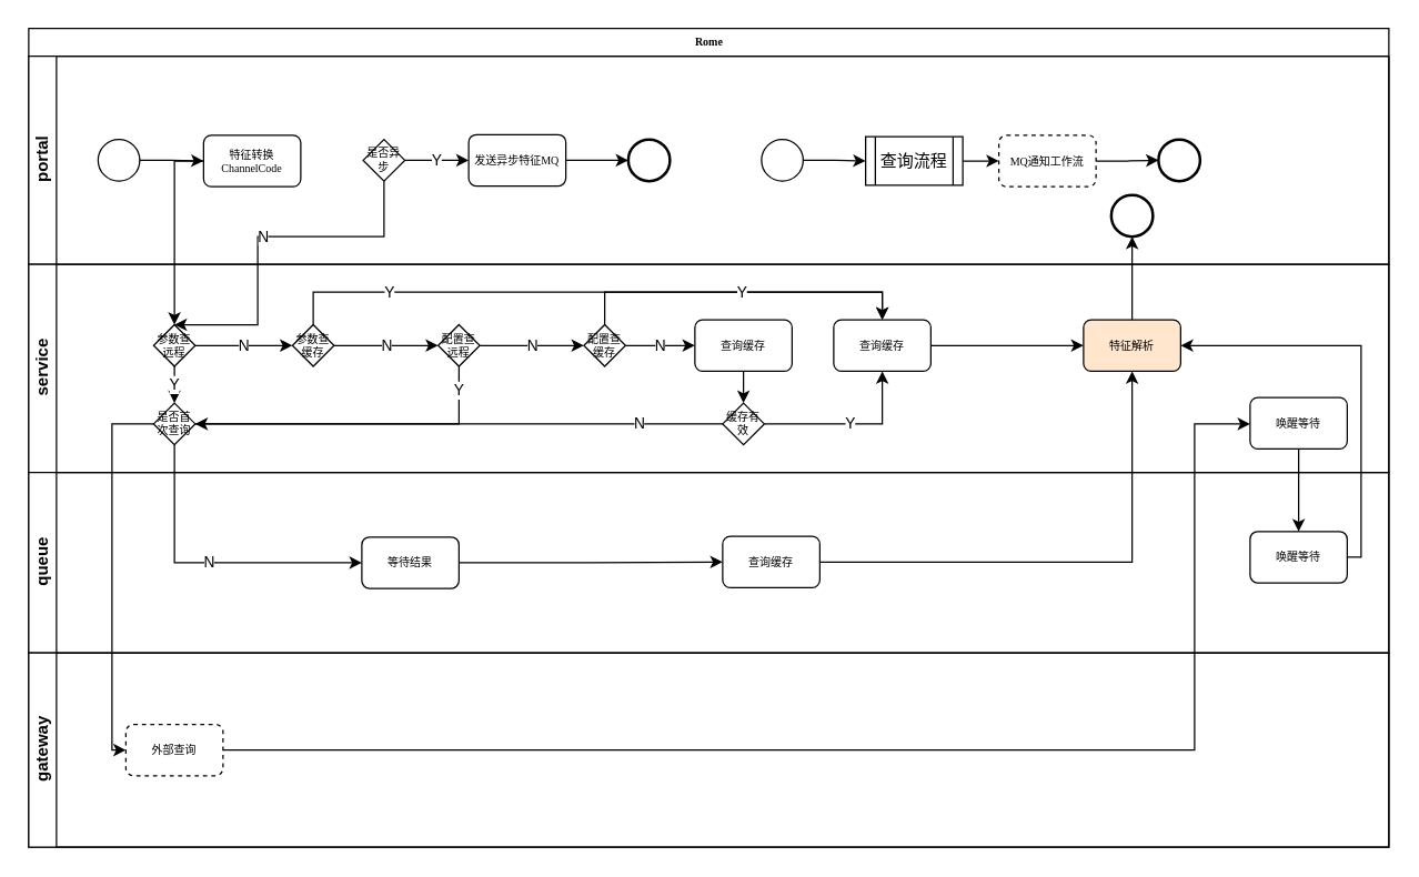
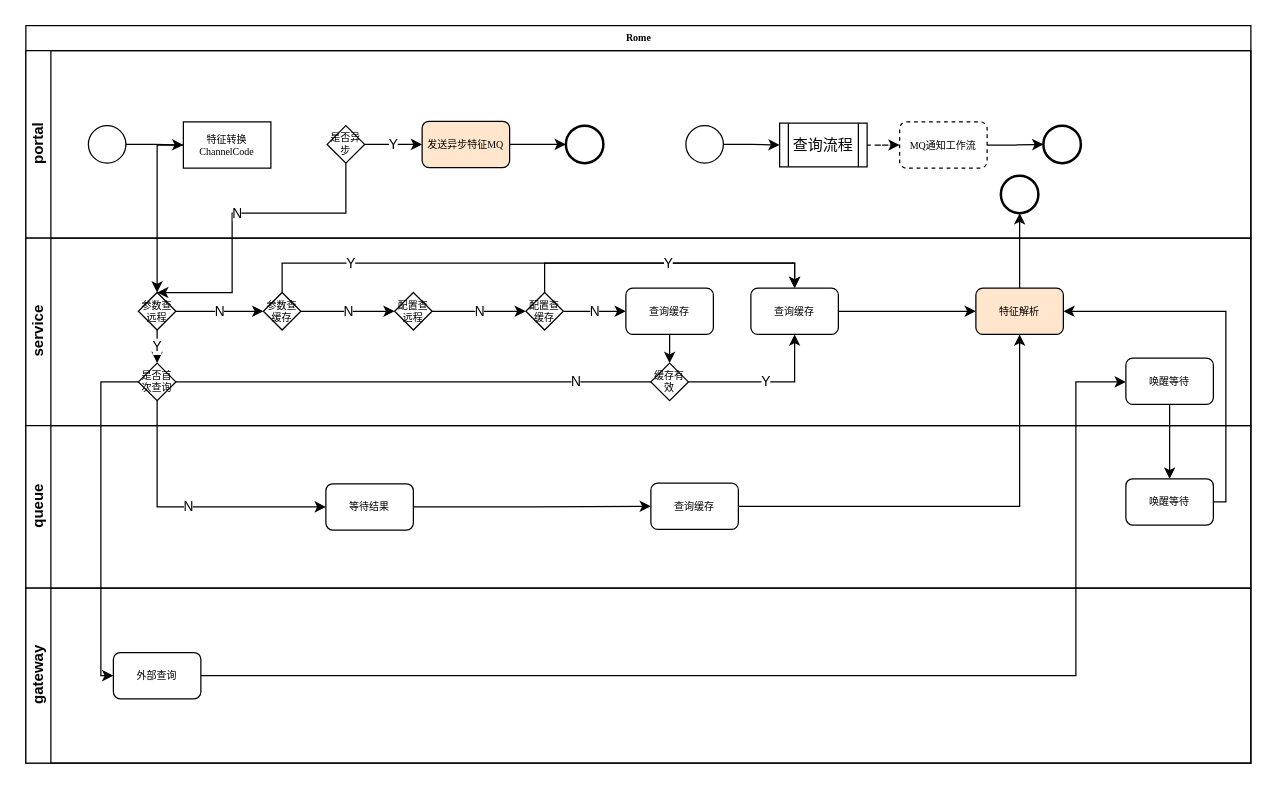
  <mxCell id="0" />
  <mxCell id="1" parent="0" />
  <mxCell id="2" value="Rome" style="swimlane;html=1;childLayout=stackLayout;horizontal=1;startSize=20;horizontalStack=0;rounded=0;shadow=0;labelBackgroundColor=none;strokeWidth=1;fontFamily=Verdana;fontSize=8;align=center;" parent="1" vertex="1"><mxGeometry x="20" y="20" width="980" height="590" as="geometry" /></mxCell>
  <mxCell id="3" style="edgeStyle=orthogonalEdgeStyle;rounded=0;orthogonalLoop=1;jettySize=auto;html=1;entryX=0.5;entryY=1;entryDx=0;entryDy=0;" edge="1" parent="2" source="43" target="14"><mxGeometry relative="1" as="geometry"><Array as="points"><mxPoint x="795" y="180" /><mxPoint x="795" y="180" /></Array></mxGeometry></mxCell>
  <mxCell id="4" value="portal" style="swimlane;html=1;startSize=20;horizontal=0;" vertex="1" parent="2"><mxGeometry y="20" width="980" height="150" as="geometry"><mxRectangle y="340" width="1220" height="30" as="alternateBounds" /></mxGeometry></mxCell>
  <mxCell id="5" value="" style="ellipse;whiteSpace=wrap;html=1;rounded=0;shadow=0;labelBackgroundColor=none;strokeWidth=1;fontFamily=Verdana;fontSize=8;align=center;" parent="4" vertex="1"><mxGeometry x="50" y="60" width="30" height="30" as="geometry" /></mxCell>
  <mxCell id="6" value="是否异步" style="strokeWidth=1;html=1;shape=mxgraph.flowchart.decision;whiteSpace=wrap;rounded=1;shadow=0;labelBackgroundColor=none;fontFamily=Verdana;fontSize=8;align=center;" parent="4" vertex="1"><mxGeometry x="241" y="60" width="30" height="30" as="geometry" /></mxCell>
- <mxCell id="7" value="发送异步特征MQ" style="rounded=1;whiteSpace=wrap;html=1;shadow=0;labelBackgroundColor=none;strokeWidth=1;fontFamily=Verdana;fontSize=8;align=center;" parent="4" vertex="1"><mxGeometry x="317" y="56.5" width="70" height="37" as="geometry" /></mxCell>
+ <mxCell id="7" value="发送异步特征MQ" style="rounded=1;whiteSpace=wrap;html=1;shadow=0;labelBackgroundColor=none;strokeWidth=1;fontFamily=Verdana;fontSize=8;align=center;fillColor=#ffe6cc;" parent="4" vertex="1"><mxGeometry x="317" y="56.5" width="70" height="37" as="geometry" /></mxCell>
  <mxCell id="8" value="Y" style="edgeStyle=orthogonalEdgeStyle;rounded=0;orthogonalLoop=1;jettySize=auto;html=1;" parent="4" source="6" target="7" edge="1"><mxGeometry relative="1" as="geometry" /></mxCell>
  <mxCell id="9" value="" style="ellipse;whiteSpace=wrap;html=1;rounded=0;shadow=0;labelBackgroundColor=none;strokeWidth=2;fontFamily=Verdana;fontSize=8;align=center;" parent="4" vertex="1"><mxGeometry x="432" y="60" width="30" height="30" as="geometry" /></mxCell>
  <mxCell id="10" style="edgeStyle=orthogonalEdgeStyle;rounded=0;orthogonalLoop=1;jettySize=auto;html=1;" parent="4" source="7" target="9" edge="1"><mxGeometry relative="1" as="geometry" /></mxCell>
  <mxCell id="11" style="edgeStyle=orthogonalEdgeStyle;rounded=0;orthogonalLoop=1;jettySize=auto;html=1;" edge="1" parent="4" source="12" target="25"><mxGeometry relative="1" as="geometry" /></mxCell>
- <mxCell id="12" value="特征转换ChannelCode" style="rounded=1;whiteSpace=wrap;html=1;shadow=0;labelBackgroundColor=none;strokeWidth=1;fontFamily=Verdana;fontSize=8;align=center;" vertex="1" parent="4"><mxGeometry x="126" y="57" width="70" height="37" as="geometry" /></mxCell>
+ <mxCell id="12" value="特征转换ChannelCode" style="whiteSpace=wrap;html=1;shadow=0;labelBackgroundColor=none;strokeWidth=1;fontFamily=Verdana;fontSize=8;align=center;rounded=0;" vertex="1" parent="4"><mxGeometry x="126" y="57" width="70" height="37" as="geometry" /></mxCell>
  <mxCell id="13" style="edgeStyle=orthogonalEdgeStyle;rounded=0;orthogonalLoop=1;jettySize=auto;html=1;" edge="1" parent="4" source="5" target="12"><mxGeometry relative="1" as="geometry" /></mxCell>
  <mxCell id="14" value="" style="ellipse;whiteSpace=wrap;html=1;rounded=0;shadow=0;labelBackgroundColor=none;strokeWidth=2;fontFamily=Verdana;fontSize=8;align=center;" vertex="1" parent="4"><mxGeometry x="780" y="100" width="30" height="30" as="geometry" /></mxCell>
  <mxCell id="15" style="edgeStyle=orthogonalEdgeStyle;rounded=0;orthogonalLoop=1;jettySize=auto;html=1;" edge="1" parent="4" source="16" target="18"><mxGeometry relative="1" as="geometry" /></mxCell>
  <mxCell id="16" value="" style="ellipse;whiteSpace=wrap;html=1;rounded=0;shadow=0;labelBackgroundColor=none;strokeWidth=1;fontFamily=Verdana;fontSize=8;align=center;" vertex="1" parent="4"><mxGeometry x="528" y="60" width="30" height="30" as="geometry" /></mxCell>
- <mxCell id="17" style="edgeStyle=orthogonalEdgeStyle;rounded=0;orthogonalLoop=1;jettySize=auto;html=1;entryX=0;entryY=0.5;entryDx=0;entryDy=0;" edge="1" parent="4" source="18" target="20"><mxGeometry relative="1" as="geometry" /></mxCell>
+ <mxCell id="17" style="edgeStyle=orthogonalEdgeStyle;rounded=0;orthogonalLoop=1;jettySize=auto;html=1;entryX=0;entryY=0.5;entryDx=0;entryDy=0;dashed=1;" edge="1" parent="4" source="18" target="20"><mxGeometry relative="1" as="geometry" /></mxCell>
  <mxCell id="18" value="查询流程" style="shape=process;whiteSpace=wrap;html=1;backgroundOutline=1;" vertex="1" parent="4"><mxGeometry x="603" y="58" width="70" height="35" as="geometry" /></mxCell>
  <mxCell id="19" style="edgeStyle=orthogonalEdgeStyle;rounded=0;orthogonalLoop=1;jettySize=auto;html=1;" edge="1" parent="4" source="20" target="21"><mxGeometry relative="1" as="geometry" /></mxCell>
  <mxCell id="20" value="MQ通知工作流" style="rounded=1;whiteSpace=wrap;html=1;shadow=0;labelBackgroundColor=none;strokeWidth=1;fontFamily=Verdana;fontSize=8;align=center;dashed=1;" vertex="1" parent="4"><mxGeometry x="699" y="57" width="70" height="37" as="geometry" /></mxCell>
  <mxCell id="21" value="" style="ellipse;whiteSpace=wrap;html=1;rounded=0;shadow=0;labelBackgroundColor=none;strokeWidth=2;fontFamily=Verdana;fontSize=8;align=center;" vertex="1" parent="4"><mxGeometry x="814" y="60" width="30" height="30" as="geometry" /></mxCell>
  <mxCell id="22" value="service" style="swimlane;html=1;startSize=20;horizontal=0;" parent="2" vertex="1"><mxGeometry y="170" width="980" height="150" as="geometry" /></mxCell>
  <mxCell id="23" value="N" style="edgeStyle=orthogonalEdgeStyle;rounded=0;orthogonalLoop=1;jettySize=auto;html=1;" edge="1" parent="22" source="25" target="28"><mxGeometry relative="1" as="geometry" /></mxCell>
  <mxCell id="24" value="Y" style="edgeStyle=orthogonalEdgeStyle;rounded=0;orthogonalLoop=1;jettySize=auto;html=1;" edge="1" parent="22" source="25" target="40"><mxGeometry relative="1" as="geometry" /></mxCell>
  <mxCell id="25" value="参数查远程" style="strokeWidth=1;html=1;shape=mxgraph.flowchart.decision;whiteSpace=wrap;rounded=1;shadow=0;labelBackgroundColor=none;fontFamily=Verdana;fontSize=8;align=center;" vertex="1" parent="22"><mxGeometry x="90" y="43.5" width="30" height="30" as="geometry" /></mxCell>
  <mxCell id="26" value="N" style="edgeStyle=orthogonalEdgeStyle;rounded=0;orthogonalLoop=1;jettySize=auto;html=1;" edge="1" parent="22" source="28" target="31"><mxGeometry relative="1" as="geometry" /></mxCell>
  <mxCell id="27" value="Y" style="edgeStyle=orthogonalEdgeStyle;rounded=0;orthogonalLoop=1;jettySize=auto;html=1;entryX=0.5;entryY=0;entryDx=0;entryDy=0;" edge="1" parent="22" source="28" target="42"><mxGeometry x="-0.654" relative="1" as="geometry"><mxPoint x="660" y="20" as="targetPoint" /><Array as="points"><mxPoint x="205" y="20" /><mxPoint x="615" y="20" /></Array><mxPoint as="offset" /></mxGeometry></mxCell>
  <mxCell id="28" value="参数查缓存" style="strokeWidth=1;html=1;shape=mxgraph.flowchart.decision;whiteSpace=wrap;rounded=1;shadow=0;labelBackgroundColor=none;fontFamily=Verdana;fontSize=8;align=center;" vertex="1" parent="22"><mxGeometry x="190" y="43.5" width="30" height="30" as="geometry" /></mxCell>
  <mxCell id="29" value="N" style="edgeStyle=orthogonalEdgeStyle;rounded=0;orthogonalLoop=1;jettySize=auto;html=1;entryX=0;entryY=0.5;entryDx=0;entryDy=0;entryPerimeter=0;" edge="1" parent="22" source="31" target="34"><mxGeometry relative="1" as="geometry" /></mxCell>
- <mxCell id="30" value="Y" style="edgeStyle=orthogonalEdgeStyle;rounded=0;orthogonalLoop=1;jettySize=auto;html=1;entryX=1;entryY=0.5;entryDx=0;entryDy=0;entryPerimeter=0;" edge="1" parent="22" source="31" target="40"><mxGeometry x="-0.858" relative="1" as="geometry"><Array as="points"><mxPoint x="310" y="115" /></Array><mxPoint y="1" as="offset" /></mxGeometry></mxCell>
  <mxCell id="31" value="配置查远程" style="strokeWidth=1;html=1;shape=mxgraph.flowchart.decision;whiteSpace=wrap;rounded=1;shadow=0;labelBackgroundColor=none;fontFamily=Verdana;fontSize=8;align=center;" vertex="1" parent="22"><mxGeometry x="295" y="43.5" width="30" height="30" as="geometry" /></mxCell>
  <mxCell id="32" value="N" style="edgeStyle=orthogonalEdgeStyle;rounded=0;orthogonalLoop=1;jettySize=auto;html=1;entryX=0;entryY=0.5;entryDx=0;entryDy=0;" edge="1" parent="22" source="34" target="36"><mxGeometry relative="1" as="geometry" /></mxCell>
  <mxCell id="33" value="Y" style="edgeStyle=orthogonalEdgeStyle;rounded=0;orthogonalLoop=1;jettySize=auto;html=1;entryX=0.5;entryY=0;entryDx=0;entryDy=0;" edge="1" parent="22" source="34" target="42"><mxGeometry relative="1" as="geometry"><Array as="points"><mxPoint x="415" y="20" /><mxPoint x="615" y="20" /></Array></mxGeometry></mxCell>
  <mxCell id="34" value="配置查缓存" style="strokeWidth=1;html=1;shape=mxgraph.flowchart.decision;whiteSpace=wrap;rounded=1;shadow=0;labelBackgroundColor=none;fontFamily=Verdana;fontSize=8;align=center;" vertex="1" parent="22"><mxGeometry x="400" y="43.5" width="30" height="30" as="geometry" /></mxCell>
  <mxCell id="35" style="edgeStyle=orthogonalEdgeStyle;rounded=0;orthogonalLoop=1;jettySize=auto;html=1;entryX=0.5;entryY=0;entryDx=0;entryDy=0;entryPerimeter=0;" edge="1" parent="22" source="36" target="39"><mxGeometry relative="1" as="geometry" /></mxCell>
  <mxCell id="36" value="查询缓存" style="rounded=1;whiteSpace=wrap;html=1;shadow=0;labelBackgroundColor=none;strokeWidth=1;fontFamily=Verdana;fontSize=8;align=center;" vertex="1" parent="22"><mxGeometry x="480" y="40" width="70" height="37" as="geometry" /></mxCell>
  <mxCell id="37" value="N" style="edgeStyle=orthogonalEdgeStyle;rounded=0;orthogonalLoop=1;jettySize=auto;html=1;entryX=1;entryY=0.5;entryDx=0;entryDy=0;entryPerimeter=0;endArrow=none;" edge="1" parent="22" source="39" target="40"><mxGeometry x="-0.684" relative="1" as="geometry"><mxPoint as="offset" /></mxGeometry></mxCell>
  <mxCell id="38" value="Y" style="edgeStyle=orthogonalEdgeStyle;rounded=0;orthogonalLoop=1;jettySize=auto;html=1;entryX=0.5;entryY=1;entryDx=0;entryDy=0;" edge="1" parent="22" source="39" target="42"><mxGeometry relative="1" as="geometry" /></mxCell>
  <mxCell id="39" value="缓存有效" style="strokeWidth=1;html=1;shape=mxgraph.flowchart.decision;whiteSpace=wrap;rounded=1;shadow=0;labelBackgroundColor=none;fontFamily=Verdana;fontSize=8;align=center;" vertex="1" parent="22"><mxGeometry x="500" y="100" width="30" height="30" as="geometry" /></mxCell>
  <mxCell id="40" value="是否首次查询" style="strokeWidth=1;html=1;shape=mxgraph.flowchart.decision;whiteSpace=wrap;rounded=1;shadow=0;labelBackgroundColor=none;fontFamily=Verdana;fontSize=8;align=center;" vertex="1" parent="22"><mxGeometry x="90" y="100" width="30" height="30" as="geometry" /></mxCell>
  <mxCell id="41" style="edgeStyle=orthogonalEdgeStyle;rounded=0;orthogonalLoop=1;jettySize=auto;html=1;" edge="1" parent="22" source="42" target="43"><mxGeometry relative="1" as="geometry" /></mxCell>
  <mxCell id="42" value="查询缓存" style="rounded=1;whiteSpace=wrap;html=1;shadow=0;labelBackgroundColor=none;strokeWidth=1;fontFamily=Verdana;fontSize=8;align=center;" vertex="1" parent="22"><mxGeometry x="580" y="40" width="70" height="37" as="geometry" /></mxCell>
  <mxCell id="43" value="特征解析" style="rounded=1;whiteSpace=wrap;html=1;shadow=0;labelBackgroundColor=none;strokeWidth=1;fontFamily=Verdana;fontSize=8;align=center;fillColor=#ffe6cc;" vertex="1" parent="22"><mxGeometry x="760" y="40" width="70" height="37" as="geometry" /></mxCell>
  <mxCell id="44" value="唤醒等待" style="rounded=1;whiteSpace=wrap;html=1;shadow=0;labelBackgroundColor=none;strokeWidth=1;fontFamily=Verdana;fontSize=8;align=center;" vertex="1" parent="22"><mxGeometry x="880" y="96" width="70" height="37" as="geometry" /></mxCell>
  <mxCell id="45" value="queue" style="swimlane;html=1;startSize=20;horizontal=0;" parent="2" vertex="1"><mxGeometry y="320" width="980" height="130" as="geometry" /></mxCell>
  <mxCell id="46" style="edgeStyle=orthogonalEdgeStyle;rounded=0;orthogonalLoop=1;jettySize=auto;html=1;entryX=0;entryY=0.5;entryDx=0;entryDy=0;" edge="1" parent="45" source="47" target="49"><mxGeometry relative="1" as="geometry" /></mxCell>
  <mxCell id="47" value="等待结果" style="rounded=1;whiteSpace=wrap;html=1;shadow=0;labelBackgroundColor=none;strokeWidth=1;fontFamily=Verdana;fontSize=8;align=center;" vertex="1" parent="45"><mxGeometry x="240" y="46.5" width="70" height="37" as="geometry" /></mxCell>
  <mxCell id="48" value="唤醒等待" style="rounded=1;whiteSpace=wrap;html=1;shadow=0;labelBackgroundColor=none;strokeWidth=1;fontFamily=Verdana;fontSize=8;align=center;" vertex="1" parent="45"><mxGeometry x="880" y="42.5" width="70" height="37" as="geometry" /></mxCell>
  <mxCell id="49" value="查询缓存" style="rounded=1;whiteSpace=wrap;html=1;shadow=0;labelBackgroundColor=none;strokeWidth=1;fontFamily=Verdana;fontSize=8;align=center;" vertex="1" parent="45"><mxGeometry x="500" y="46" width="70" height="37" as="geometry" /></mxCell>
  <mxCell id="50" value="" style="edgeStyle=orthogonalEdgeStyle;rounded=0;orthogonalLoop=1;jettySize=auto;html=1;" edge="1" parent="2" source="44" target="48"><mxGeometry relative="1" as="geometry" /></mxCell>
  <mxCell id="51" value="gateway" style="swimlane;html=1;startSize=20;horizontal=0;" parent="2" vertex="1"><mxGeometry y="450" width="980" height="140" as="geometry"><mxRectangle y="340" width="1220" height="30" as="alternateBounds" /></mxGeometry></mxCell>
- <mxCell id="52" value="外部查询" style="rounded=1;whiteSpace=wrap;html=1;shadow=0;labelBackgroundColor=none;strokeWidth=1;fontFamily=Verdana;fontSize=8;align=center;dashed=1;" vertex="1" parent="51"><mxGeometry x="70" y="51.5" width="70" height="37" as="geometry" /></mxCell>
+ <mxCell id="52" value="外部查询" style="rounded=1;whiteSpace=wrap;html=1;shadow=0;labelBackgroundColor=none;strokeWidth=1;fontFamily=Verdana;fontSize=8;align=center;" vertex="1" parent="51"><mxGeometry x="70" y="51.5" width="70" height="37" as="geometry" /></mxCell>
  <mxCell id="53" style="edgeStyle=orthogonalEdgeStyle;rounded=0;orthogonalLoop=1;jettySize=auto;html=1;entryX=0;entryY=0.5;entryDx=0;entryDy=0;" edge="1" parent="2" source="40" target="52"><mxGeometry relative="1" as="geometry"><mxPoint x="85" y="505" as="targetPoint" /><Array as="points"><mxPoint x="60" y="285" /><mxPoint x="60" y="520" /></Array></mxGeometry></mxCell>
  <mxCell id="54" value="N" style="edgeStyle=orthogonalEdgeStyle;rounded=0;orthogonalLoop=1;jettySize=auto;html=1;" edge="1" parent="2" source="40" target="47"><mxGeometry relative="1" as="geometry"><mxPoint x="165" y="370" as="targetPoint" /><Array as="points"><mxPoint x="105" y="385" /></Array></mxGeometry></mxCell>
  <mxCell id="55" style="edgeStyle=orthogonalEdgeStyle;rounded=0;orthogonalLoop=1;jettySize=auto;html=1;entryX=1;entryY=0.5;entryDx=0;entryDy=0;" edge="1" parent="2" source="48" target="43"><mxGeometry relative="1" as="geometry"><Array as="points"><mxPoint x="960" y="381" /><mxPoint x="960" y="229" /></Array></mxGeometry></mxCell>
  <mxCell id="56" style="edgeStyle=orthogonalEdgeStyle;rounded=0;orthogonalLoop=1;jettySize=auto;html=1;" edge="1" parent="2" source="52" target="44"><mxGeometry relative="1" as="geometry"><mxPoint x="850" y="260" as="targetPoint" /><Array as="points"><mxPoint x="840" y="520" /><mxPoint x="840" y="285" /></Array></mxGeometry></mxCell>
  <mxCell id="57" value="N" style="edgeStyle=orthogonalEdgeStyle;rounded=0;orthogonalLoop=1;jettySize=auto;html=1;entryX=0.5;entryY=0;entryDx=0;entryDy=0;entryPerimeter=0;" edge="1" parent="2" source="6" target="25"><mxGeometry relative="1" as="geometry"><Array as="points"><mxPoint x="256" y="150" /><mxPoint x="165" y="150" /></Array></mxGeometry></mxCell>
  <mxCell id="58" style="edgeStyle=orthogonalEdgeStyle;rounded=0;orthogonalLoop=1;jettySize=auto;html=1;entryX=0.5;entryY=1;entryDx=0;entryDy=0;exitX=1;exitY=0.5;exitDx=0;exitDy=0;" edge="1" parent="2" source="49" target="43"><mxGeometry relative="1" as="geometry" /></mxCell>
